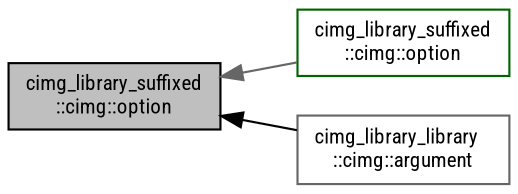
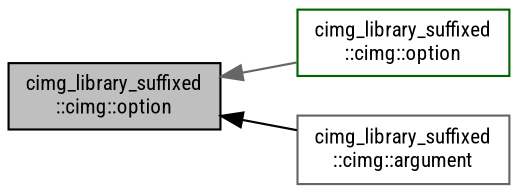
  digraph {
    rankdir=LR
    fontname="Roboto Condensed"
    node [fillcolor=white fontname="Roboto Condensed" fontsize=10 shape=record style=filled]
    edge [dir=back fontname="Roboto Condensed" fontsize=10 labelfontname=Helvetica labelfontsize=10 style=solid]
    n1 [color=black fillcolor=grey75 fontcolor=black height=0.2 label="cimg_library_suffixed\l::cimg::option" width=0.4]
    n2 [color=darkgreen height=0.2 label="cimg_library_suffixed\l::cimg::option" width=0.4]
-   n3 [color=gray40 height=0.2 label="cimg_library_library\l::cimg::argument" width=0.4]
+   n3 [color=gray40 height=0.2 label="cimg_library_suffixed\l::cimg::argument" width=0.4]
    n1 -> n2 [color=gray40]
    n1 -> n3 [color=black]
  }
